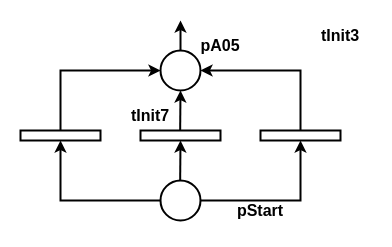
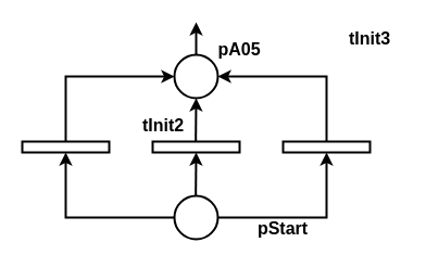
  <mxCell id="0" />
  <mxCell id="1" parent="0" />
  <mxCell id="2" style="edgeStyle=orthogonalEdgeStyle;rounded=0;orthogonalLoop=1;jettySize=auto;html=1;exitX=0.5;exitY=0;exitDx=0;exitDy=0;fontSize=16;strokeWidth=2;" edge="1" parent="1" source="3"><mxGeometry relative="1" as="geometry"><mxPoint x="180" y="20" as="targetPoint" /></mxGeometry></mxCell>
  <mxCell id="3" value="" style="ellipse;whiteSpace=wrap;html=1;aspect=fixed;strokeWidth=2;" parent="1" vertex="1"><mxGeometry x="160" y="50" width="40" height="40" as="geometry" /></mxCell>
  <mxCell id="4" value="" style="endArrow=classic;html=1;rounded=0;strokeWidth=2;" parent="1" edge="1"><mxGeometry width="50" height="50" relative="1" as="geometry"><mxPoint x="179.66" y="180" as="sourcePoint" /><mxPoint x="180" y="140" as="targetPoint" /></mxGeometry></mxCell>
  <mxCell id="5" value="" style="endArrow=classic;html=1;rounded=0;strokeWidth=2;" parent="1" edge="1"><mxGeometry width="50" height="50" relative="1" as="geometry"><mxPoint x="179.66" y="130" as="sourcePoint" /><mxPoint x="180" y="90" as="targetPoint" /></mxGeometry></mxCell>
  <mxCell id="6" style="edgeStyle=orthogonalEdgeStyle;rounded=0;orthogonalLoop=1;jettySize=auto;html=1;exitX=1;exitY=0.5;exitDx=0;exitDy=0;entryX=0.5;entryY=1;entryDx=0;entryDy=0;fontSize=16;strokeWidth=2;" edge="1" parent="1" source="8" target="15"><mxGeometry relative="1" as="geometry" /></mxCell>
  <mxCell id="7" style="edgeStyle=orthogonalEdgeStyle;rounded=0;orthogonalLoop=1;jettySize=auto;html=1;exitX=0;exitY=0.5;exitDx=0;exitDy=0;entryX=0.5;entryY=1;entryDx=0;entryDy=0;fontSize=16;strokeWidth=2;" edge="1" parent="1" source="8" target="13"><mxGeometry relative="1" as="geometry" /></mxCell>
  <mxCell id="8" value="" style="ellipse;whiteSpace=wrap;html=1;aspect=fixed;strokeWidth=2;" parent="1" vertex="1"><mxGeometry x="160" y="180" width="40" height="40" as="geometry" /></mxCell>
  <mxCell id="9" value="" style="rounded=0;whiteSpace=wrap;html=1;strokeWidth=2;" parent="1" vertex="1"><mxGeometry x="140" y="130" width="80" height="10" as="geometry" /></mxCell>
  <mxCell id="10" value="&lt;font size=&quot;1&quot;&gt;&lt;b style=&quot;font-size: 16px;&quot;&gt;pStart&lt;/b&gt;&lt;/font&gt;" style="text;html=1;strokeColor=none;fillColor=none;align=center;verticalAlign=middle;whiteSpace=wrap;rounded=0;" vertex="1" parent="1"><mxGeometry x="230" y="195" width="60" height="30" as="geometry" /></mxCell>
  <mxCell id="11" value="&lt;font size=&quot;1&quot;&gt;&lt;b style=&quot;font-size: 16px;&quot;&gt;pA05&lt;/b&gt;&lt;/font&gt;" style="text;html=1;strokeColor=none;fillColor=none;align=center;verticalAlign=middle;whiteSpace=wrap;rounded=0;" vertex="1" parent="1"><mxGeometry x="190" y="30" width="60" height="30" as="geometry" /></mxCell>
  <mxCell id="12" style="edgeStyle=orthogonalEdgeStyle;rounded=0;orthogonalLoop=1;jettySize=auto;html=1;exitX=0.5;exitY=0;exitDx=0;exitDy=0;entryX=0;entryY=0.5;entryDx=0;entryDy=0;fontSize=16;strokeWidth=2;" edge="1" parent="1" source="13" target="3"><mxGeometry relative="1" as="geometry" /></mxCell>
  <mxCell id="13" value="" style="rounded=0;whiteSpace=wrap;html=1;strokeWidth=2;" vertex="1" parent="1"><mxGeometry x="20" y="130" width="80" height="10" as="geometry" /></mxCell>
  <mxCell id="14" style="edgeStyle=orthogonalEdgeStyle;rounded=0;orthogonalLoop=1;jettySize=auto;html=1;exitX=0.5;exitY=0;exitDx=0;exitDy=0;entryX=1;entryY=0.5;entryDx=0;entryDy=0;fontSize=16;strokeWidth=2;" edge="1" parent="1" source="15" target="3"><mxGeometry relative="1" as="geometry" /></mxCell>
  <mxCell id="15" value="" style="rounded=0;whiteSpace=wrap;html=1;strokeWidth=2;" vertex="1" parent="1"><mxGeometry x="260" y="130" width="80" height="10" as="geometry" /></mxCell>
- <mxCell id="16" value="&lt;font size=&quot;1&quot;&gt;&lt;b style=&quot;font-size: 16px;&quot;&gt;tInit7&lt;/b&gt;&lt;/font&gt;" style="text;html=1;strokeColor=none;fillColor=none;align=center;verticalAlign=middle;whiteSpace=wrap;rounded=0;" vertex="1" parent="1"><mxGeometry x="120" y="100" width="60" height="30" as="geometry" /></mxCell>
+ <mxCell id="16" value="&lt;font size=&quot;1&quot;&gt;&lt;b style=&quot;font-size: 16px;&quot;&gt;tInit2&lt;/b&gt;&lt;/font&gt;" style="text;html=1;strokeColor=none;fillColor=none;align=center;verticalAlign=middle;whiteSpace=wrap;rounded=0;" vertex="1" parent="1"><mxGeometry x="120" y="100" width="60" height="30" as="geometry" /></mxCell>
  <mxCell id="17" value="&lt;b&gt;&lt;font style=&quot;font-size: 16px;&quot;&gt;tInit3&lt;/font&gt;&lt;/b&gt;" style="text;html=1;strokeColor=none;fillColor=none;align=center;verticalAlign=middle;whiteSpace=wrap;rounded=0;" vertex="1" parent="1"><mxGeometry x="310" y="20" width="60" height="30" as="geometry" /></mxCell>
